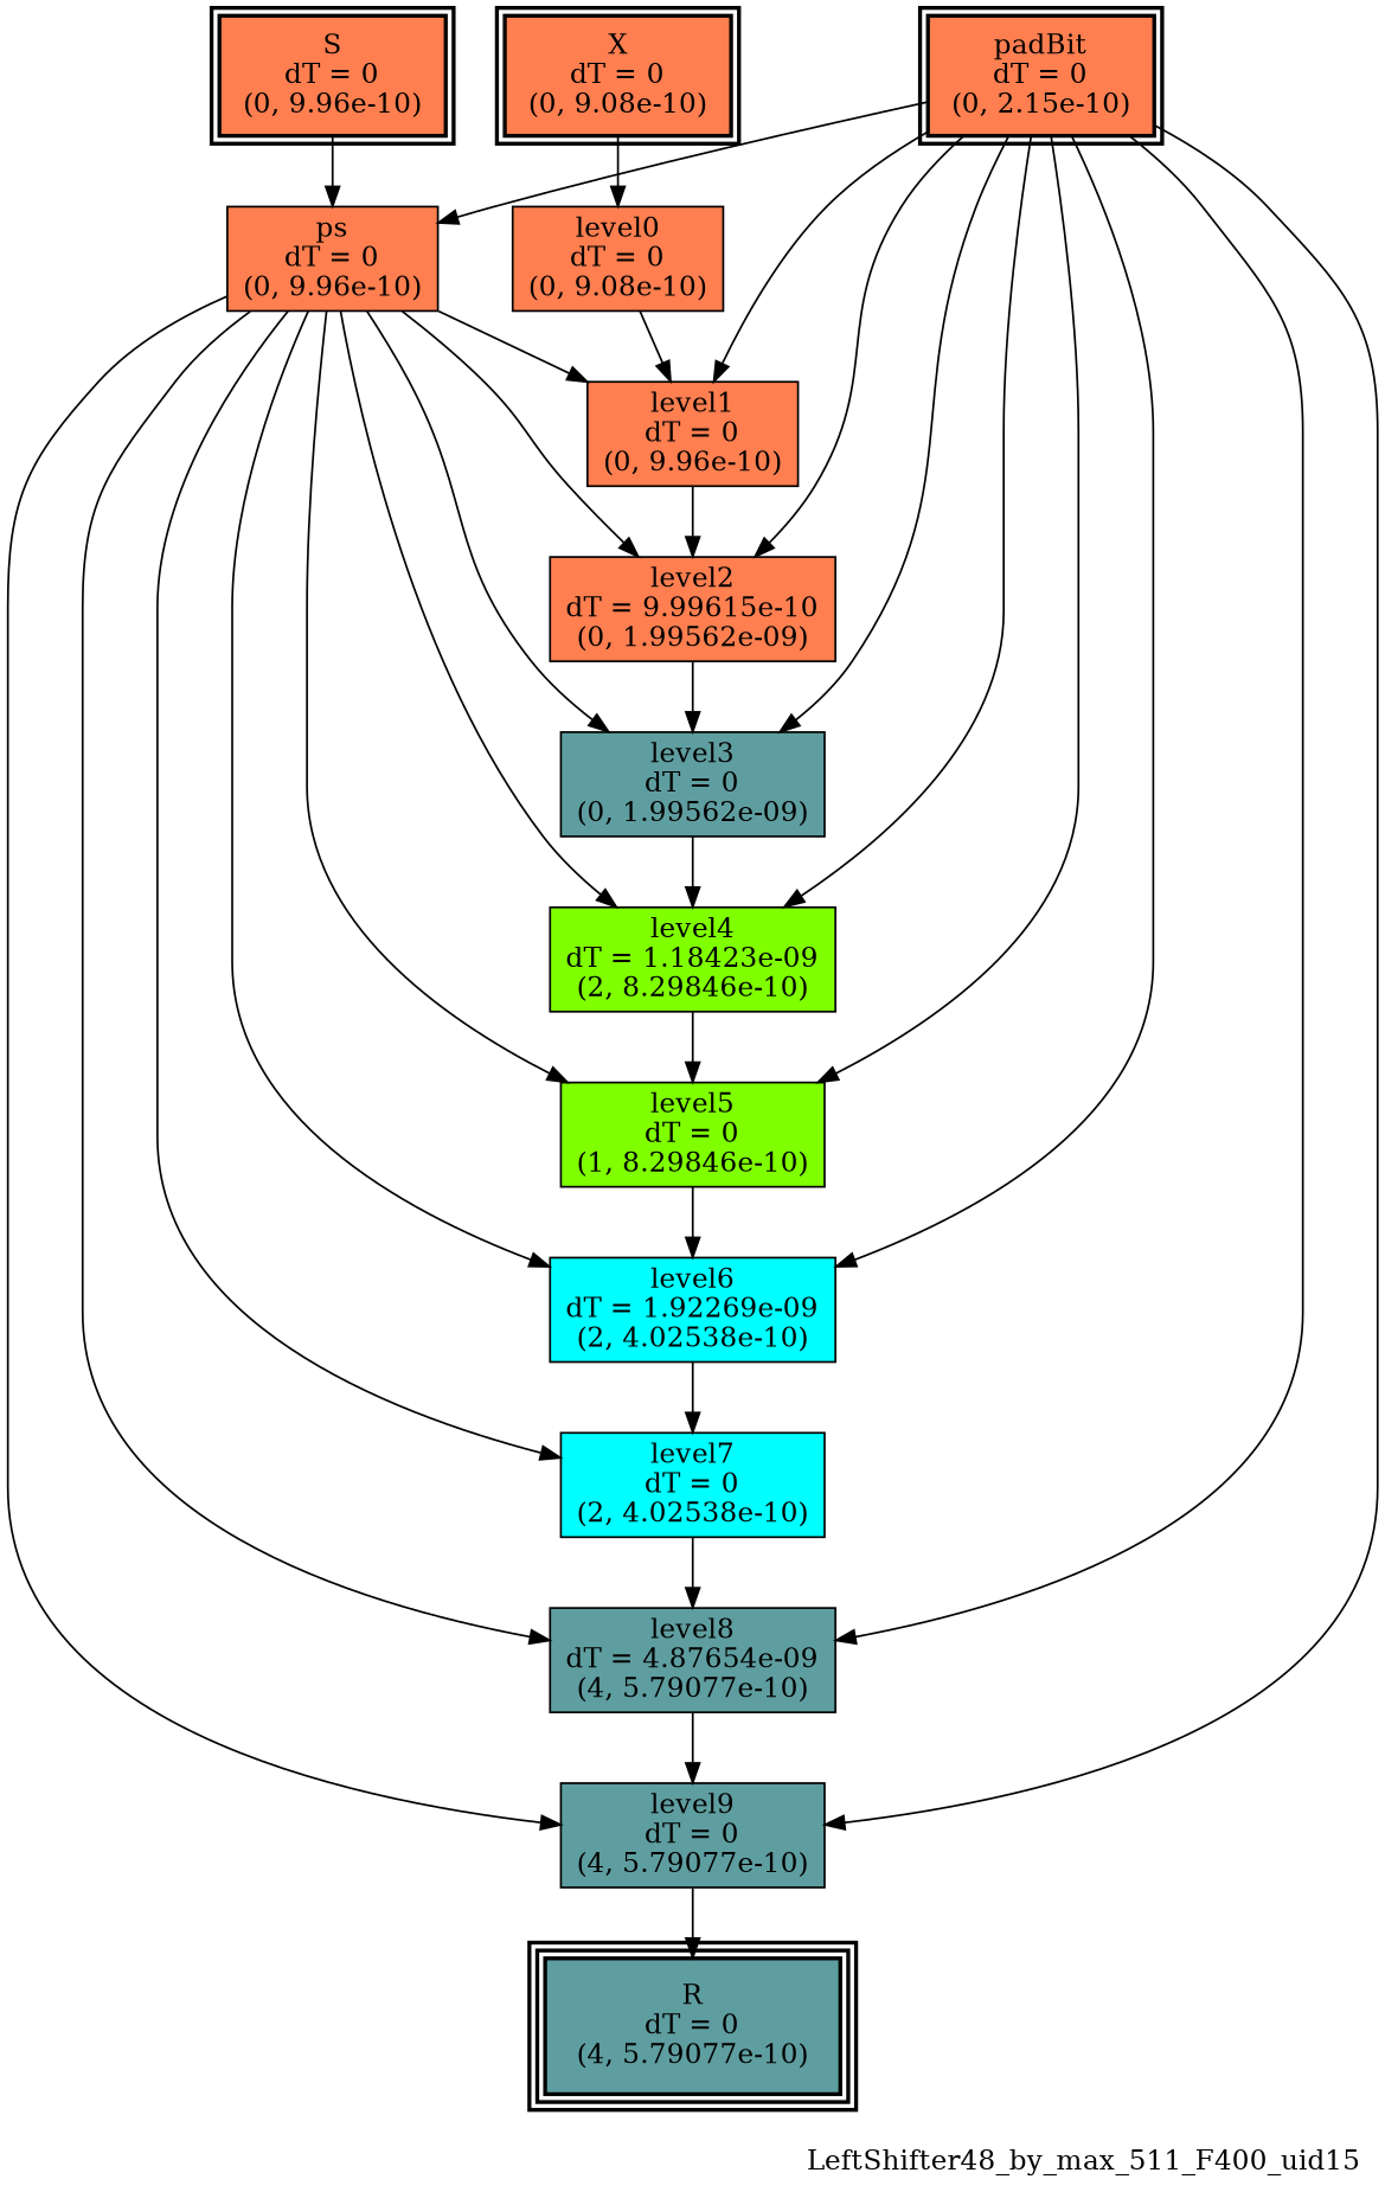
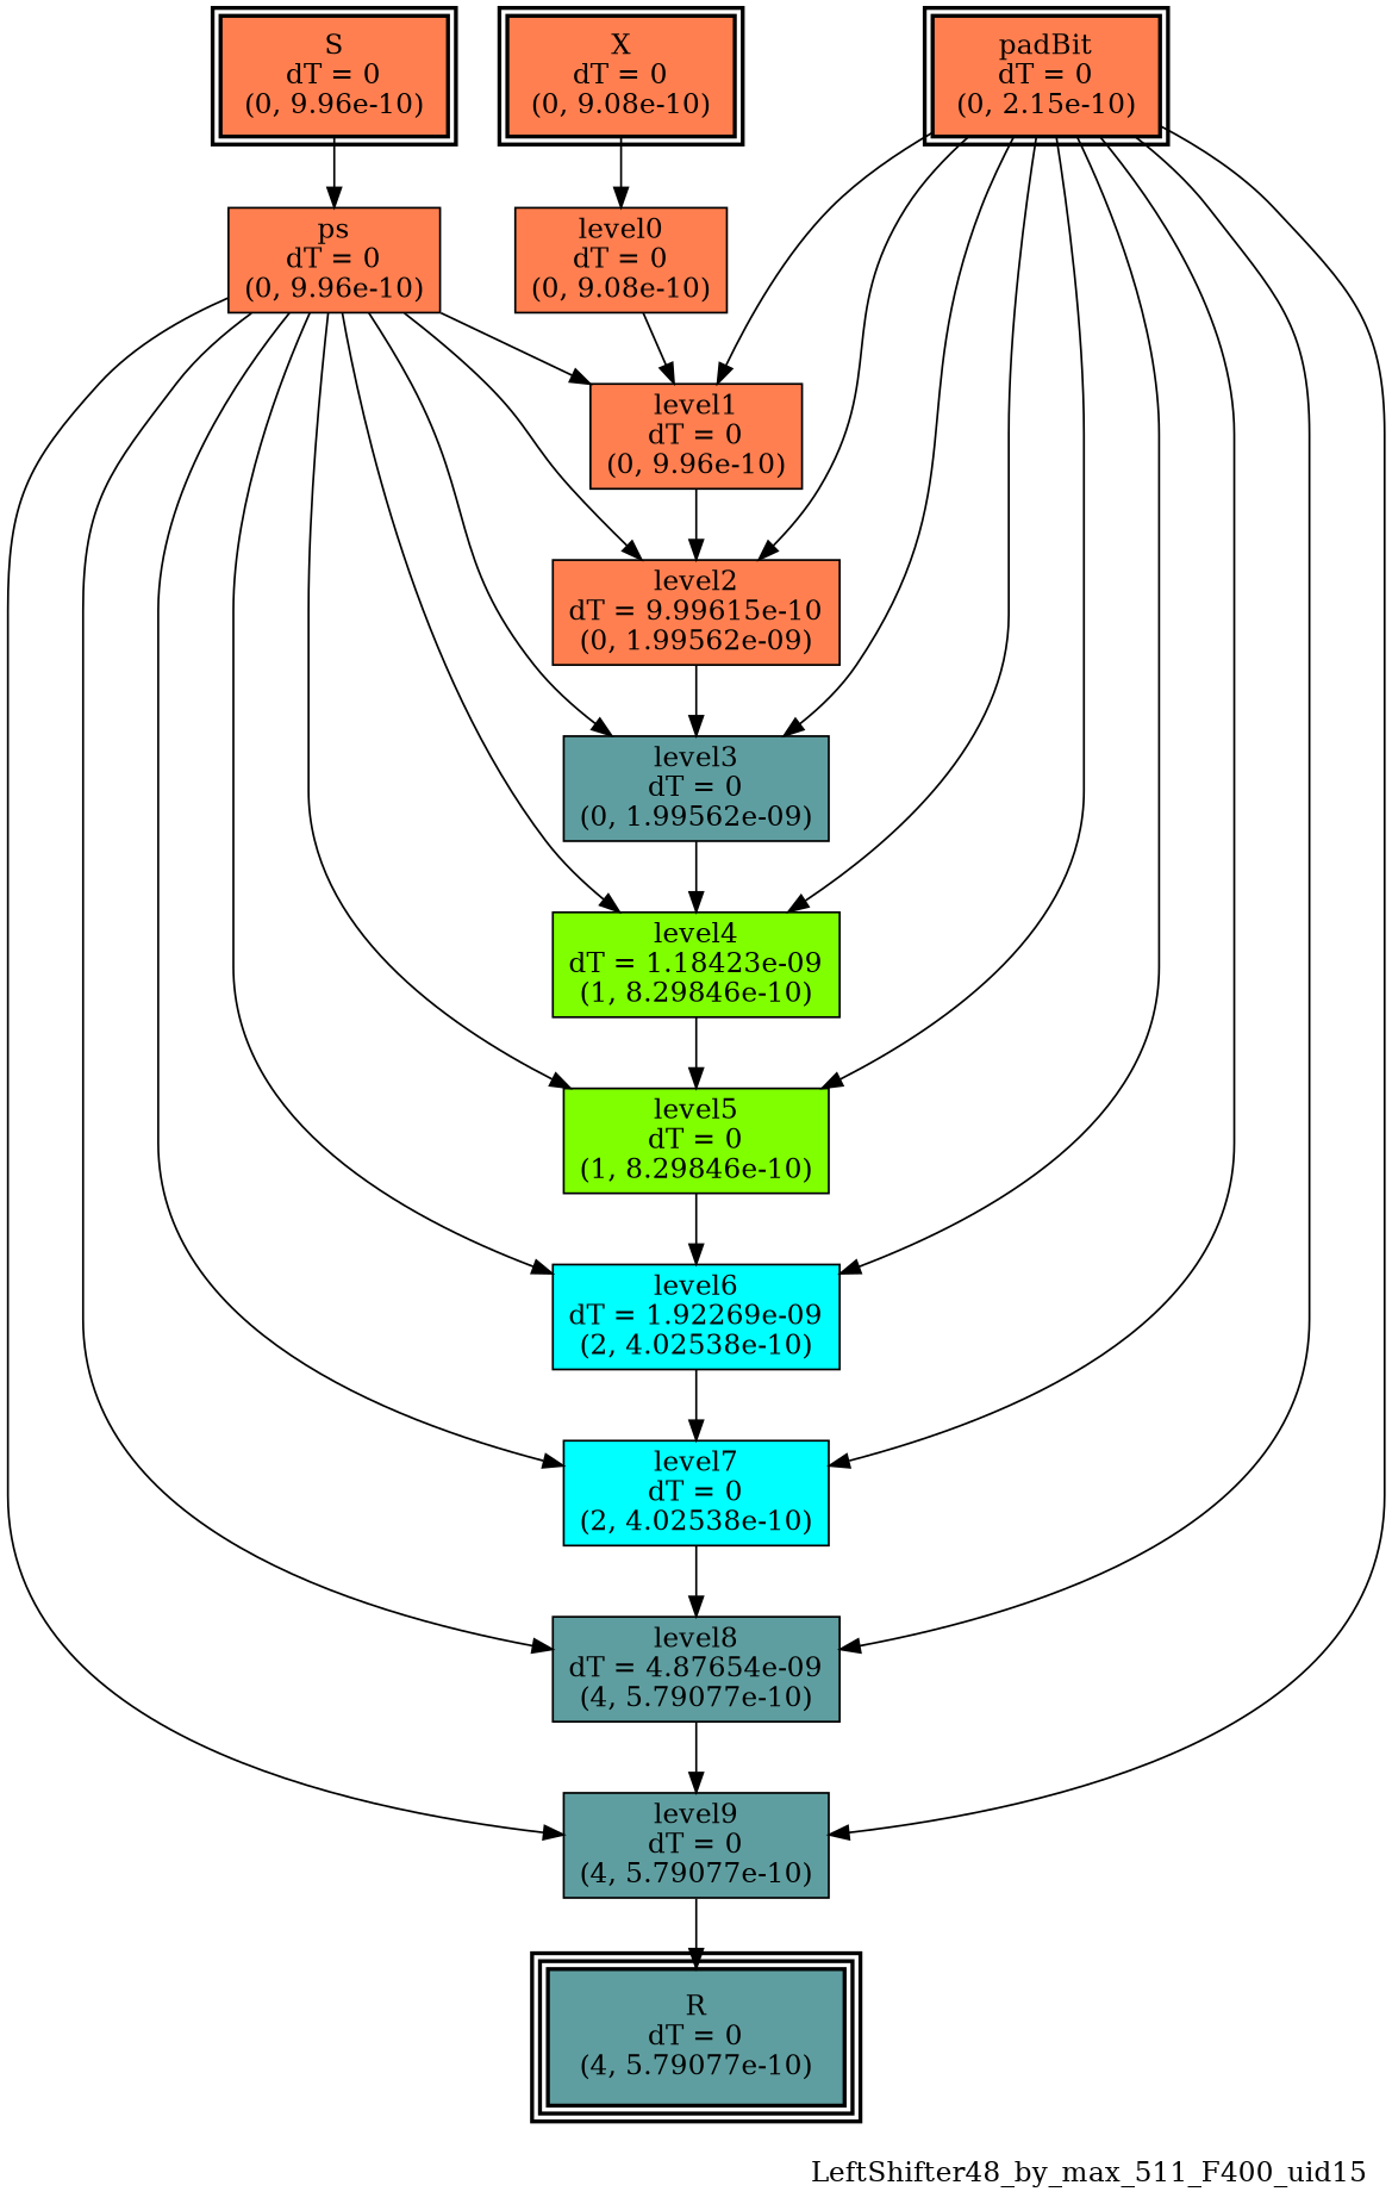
  digraph {
    label=LeftShifter48_by_max_511_F400_uid15
    labeljust=right
    labelloc=bottom
    nodesep=0.25
    ranksep=0.5
    node [color=black fillcolor=coral peripheries=1 shape=box style=filled]
    edge [arrowhead=normal arrowsize=1.0 arrowtail=normal color=black dir=forward]
    n1 [label="X\ndT = 0\n(0, 9.08e-10)" peripheries=2 style="bold, filled"]
    n2 [label="S\ndT = 0\n(0, 9.96e-10)" peripheries=2 style="bold, filled"]
    n3 [label="padBit\ndT = 0\n(0, 2.15e-10)" peripheries=2 style="bold, filled"]
    n4 [fillcolor=cadetblue label="R\ndT = 0\n(4, 5.79077e-10)" peripheries=3 style="bold, filled"]
    n5 [label="level0\ndT = 0\n(0, 9.08e-10)"]
    n6 [label="ps\ndT = 0\n(0, 9.96e-10)"]
    n7 [label="level1\ndT = 0\n(0, 9.96e-10)"]
    n8 [label="level2\ndT = 9.99615e-10\n(0, 1.99562e-09)"]
    n9 [fillcolor=cadetblue label="level3\ndT = 0\n(0, 1.99562e-09)"]
-   n10 [fillcolor=chartreuse label="level4\ndT = 1.18423e-09\n(2, 8.29846e-10)"]
+   n10 [fillcolor=chartreuse label="level4\ndT = 1.18423e-09\n(1, 8.29846e-10)"]
    n11 [fillcolor=chartreuse label="level5\ndT = 0\n(1, 8.29846e-10)"]
    n12 [fillcolor=cyan label="level6\ndT = 1.92269e-09\n(2, 4.02538e-10)"]
    n13 [fillcolor=cyan label="level7\ndT = 0\n(2, 4.02538e-10)"]
    n14 [fillcolor=cadetblue label="level8\ndT = 4.87654e-09\n(4, 5.79077e-10)"]
    n15 [fillcolor=cadetblue label="level9\ndT = 0\n(4, 5.79077e-10)"]
    subgraph sub_1 {
      rank=same
      n1
      n2
      n3
    }
    subgraph sub_2 {
      rank=same
      n4
    }
    n1 -> n5
    n2 -> n6
    n3 -> n7
    n3 -> n8
    n3 -> n9
    n3 -> n10
    n3 -> n11
    n3 -> n12
-   n3 -> n6
+   n3 -> n13
    n3 -> n14
    n3 -> n15
    n5 -> n7
    n6 -> n7
    n6 -> n8
    n6 -> n9
    n6 -> n10
    n6 -> n11
    n6 -> n12
    n6 -> n13
    n6 -> n14
    n6 -> n15
    n7 -> n8
    n8 -> n9
    n9 -> n10
    n10 -> n11
    n11 -> n12
    n12 -> n13
    n13 -> n14
    n14 -> n15
    n15 -> n4
  }
